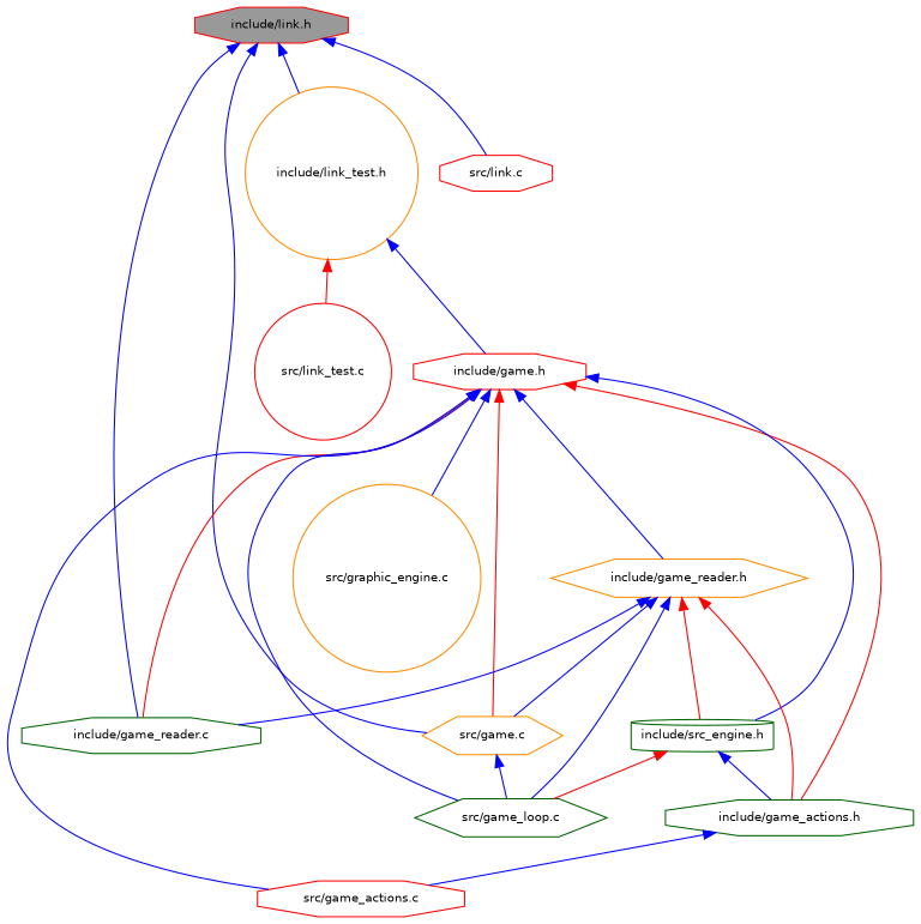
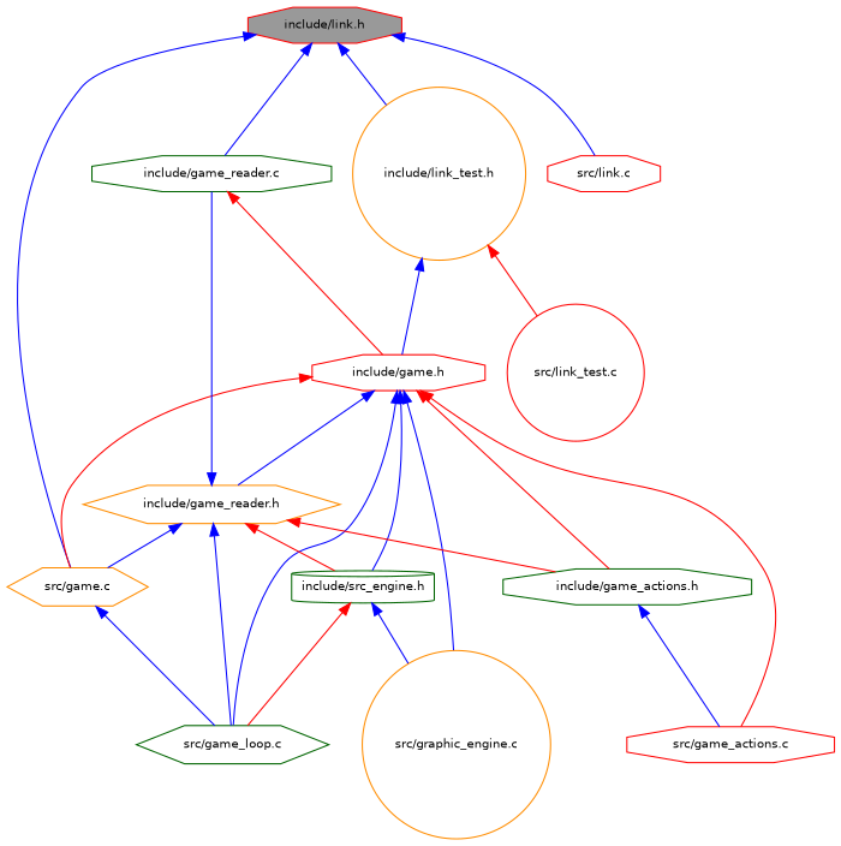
  digraph {
    node [color=red fillcolor=white fontname=Helvetica fontsize=10 shape=octagon style=filled]
    edge [color=blue dir=back fontname=Helvetica fontsize=10 labelfontname=Helvetica labelfontsize=10 style=solid]
    n1 [fillcolor=grey60 fontcolor=black height=0.2 label="include/link.h" width=0.4]
    n2 [color=darkorange height=0.2 label="src/game.c" shape=hexagon width=0.4]
    n3 [color=darkgreen height=0.2 label="include/game_reader.c" width=0.4]
    n4 [color=darkorange height=0.2 label="include/link_test.h" shape=circle width=0.4]
    n5 [height=0.2 label="src/link.c" width=0.4]
    n6 [height=0.2 label="include/game.h" width=0.4]
    n7 [color=darkgreen height=0.2 label="include/game_actions.h" width=0.4]
    n8 [height=0.2 label="src/game_actions.c" width=0.4]
    n9 [color=darkgreen height=0.2 label="src/game_loop.c" shape=hexagon width=0.4]
    n10 [color=darkorange height=0.2 label="include/game_reader.h" shape=hexagon width=0.4]
    n11 [color=darkgreen height=0.2 label="include/src_engine.h" shape=cylinder width=0.4]
    n12 [color=darkorange height=0.2 label="src/graphic_engine.c" shape=circle width=0.4]
    n13 [height=0.2 label="src/link_test.c" shape=circle width=0.4]
    n1 -> n2
    n1 -> n3
    n1 -> n4
    n1 -> n5
    n2 -> n9
    n4 -> n6
    n4 -> n13 [color=red]
    n6 -> n2 [color=red]
-   n6 -> n3 [color=red]
+   n3 -> n6 [color=red]
    n6 -> n7 [color=red]
-   n6 -> n8
+   n6 -> n8 [color=red]
    n6 -> n9
    n6 -> n10
    n6 -> n11
    n6 -> n12
    n7 -> n8
    n10 -> n2
    n10 -> n3
    n10 -> n7 [color=red]
    n10 -> n9
    n10 -> n11 [color=red]
    n11 -> n9 [color=red]
-   n11 -> n7
+   n11 -> n12
  }
